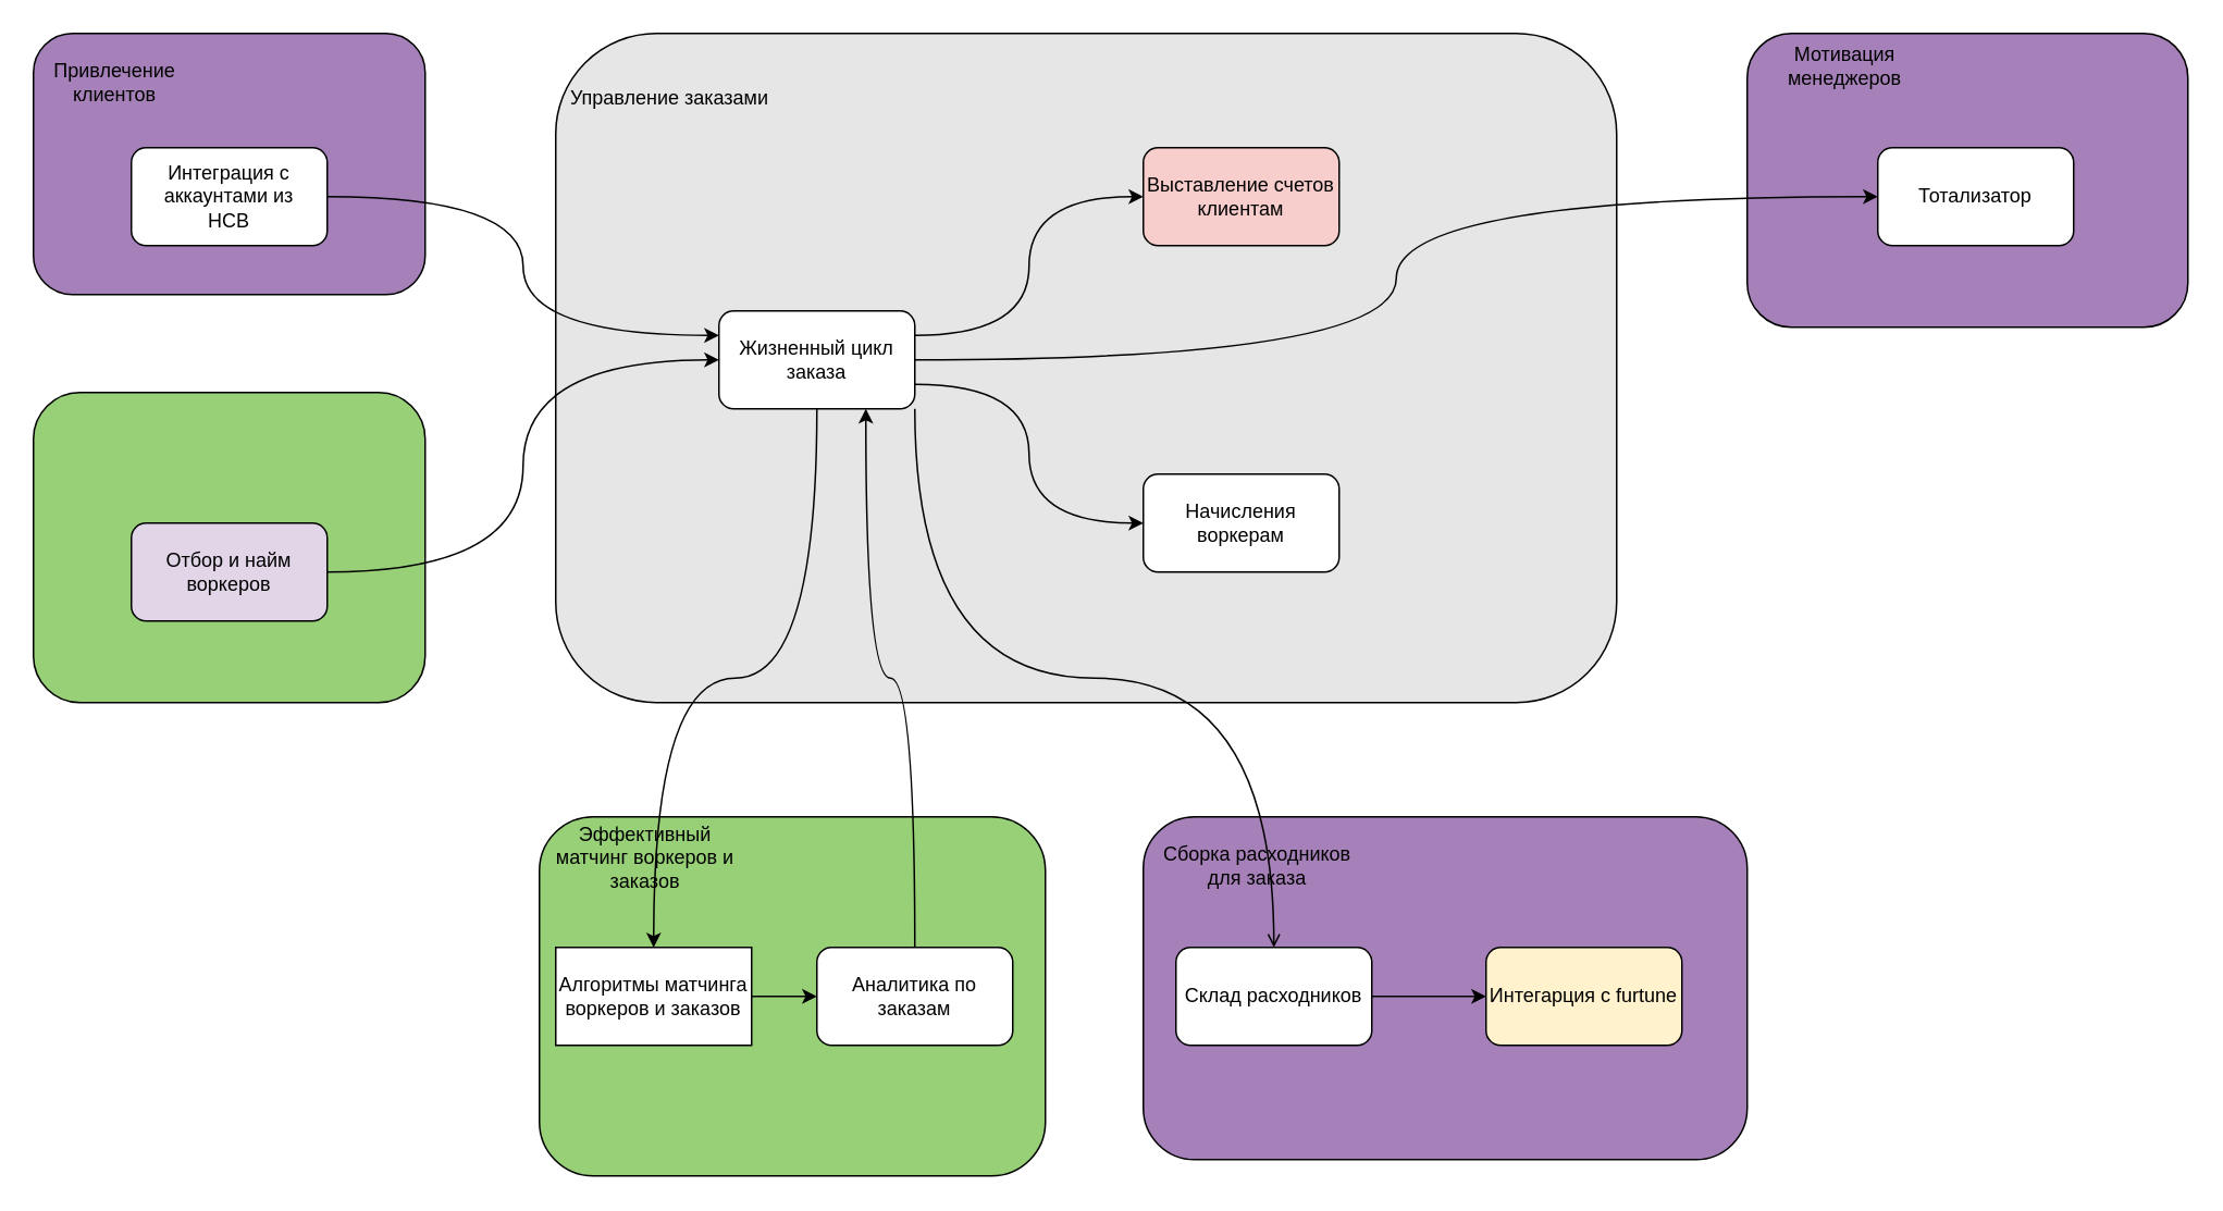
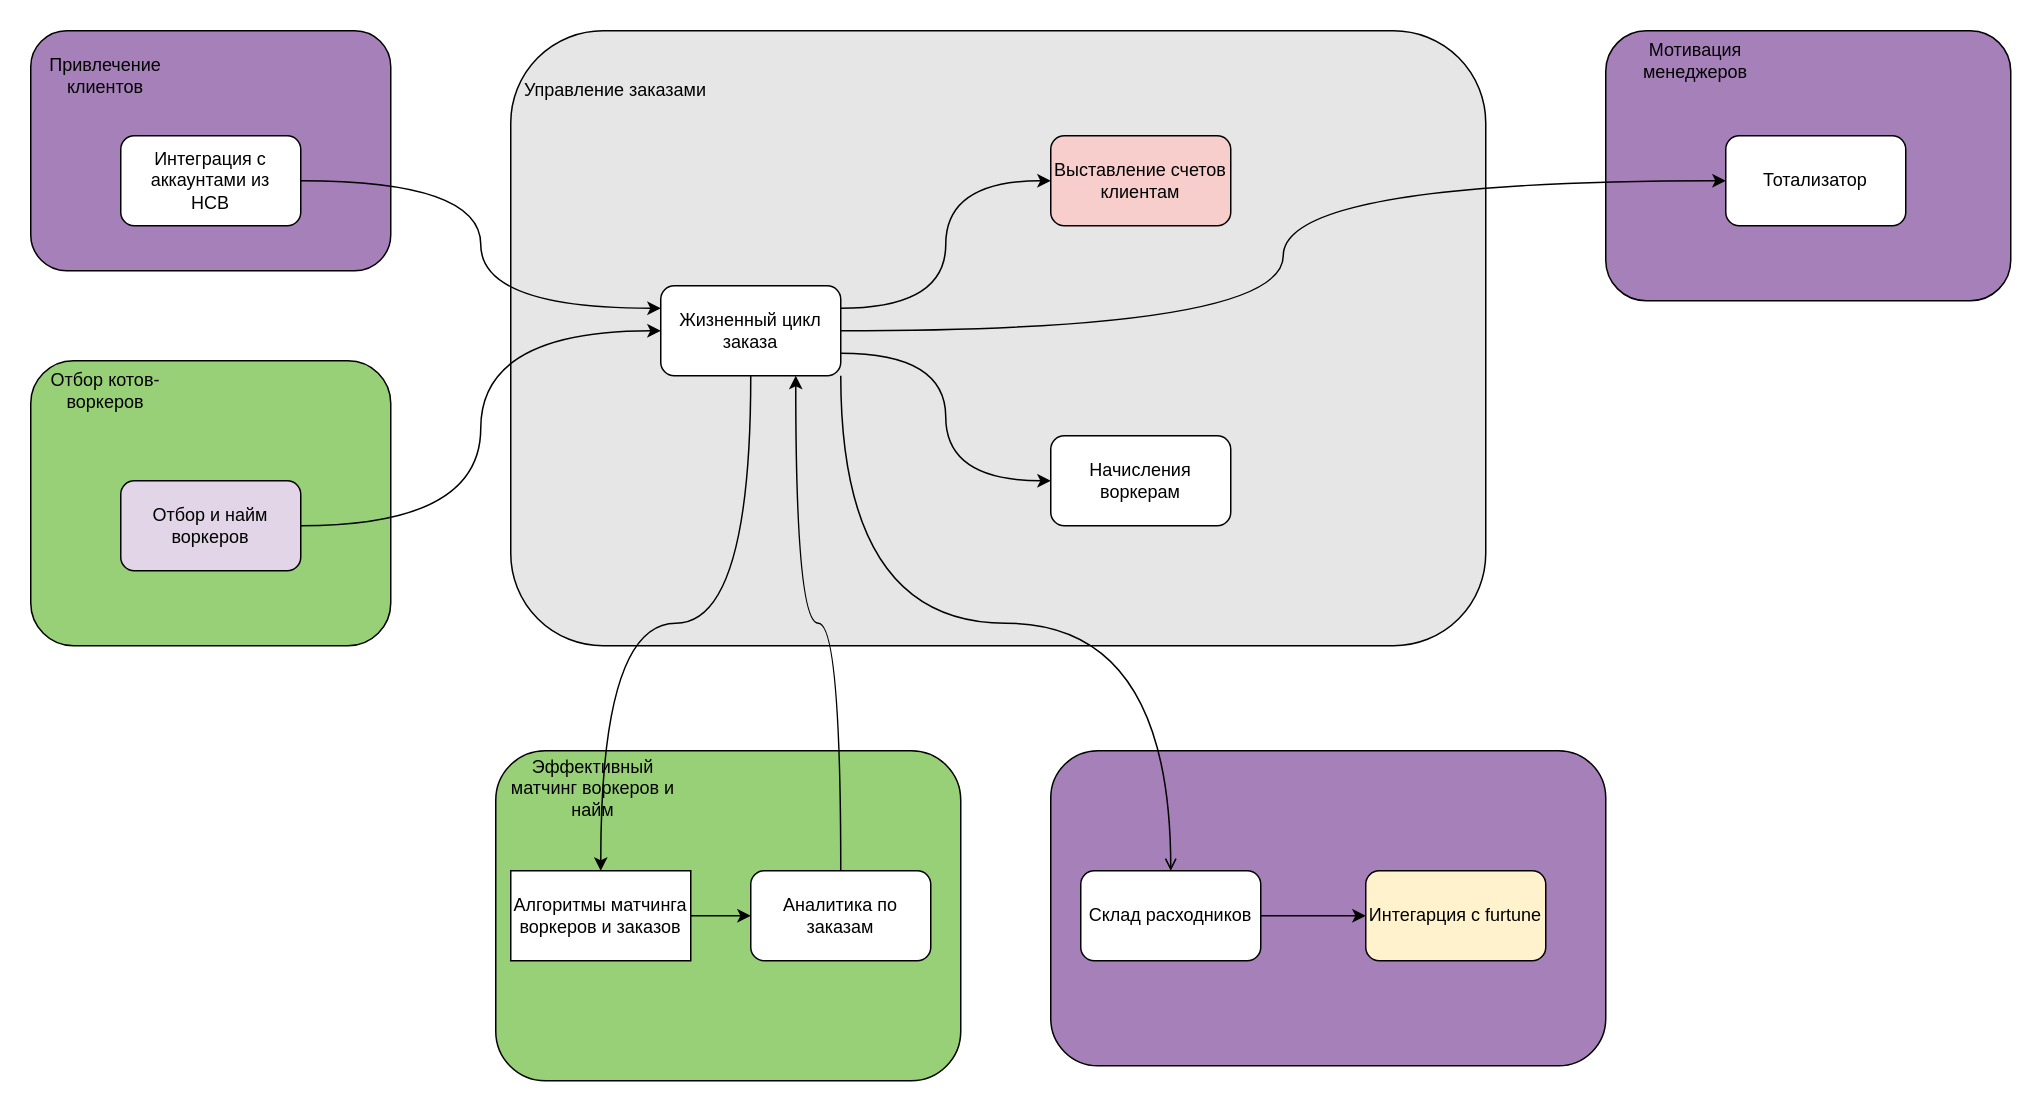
  <mxCell id="0" />
  <mxCell id="1" parent="0" />
  <mxCell id="2" value="" style="rounded=1;whiteSpace=wrap;html=1;fillColor=light-dark(#97D077,var(--ge-dark-color, #121212));" parent="1" vertex="1"><mxGeometry x="20" y="240" width="240" height="190" as="geometry" /></mxCell>
  <mxCell id="3" value="" style="rounded=1;whiteSpace=wrap;html=1;fillColor=light-dark(#A680B8,var(--ge-dark-color, #121212));" parent="1" vertex="1"><mxGeometry x="700" y="500" width="370" height="210" as="geometry" /></mxCell>
  <mxCell id="4" value="" style="rounded=1;whiteSpace=wrap;html=1;fillColor=light-dark(#E6E6E6,var(--ge-dark-color, #121212));" parent="1" vertex="1"><mxGeometry x="340" y="20" width="650" height="410" as="geometry" /></mxCell>
  <mxCell id="5" value="" style="rounded=1;whiteSpace=wrap;html=1;fillColor=light-dark(#97D077,var(--ge-dark-color, #121212));" parent="1" vertex="1"><mxGeometry x="330" y="500" width="310" height="220" as="geometry" /></mxCell>
  <mxCell id="6" value="" style="rounded=1;whiteSpace=wrap;html=1;fillColor=light-dark(#A680B8,var(--ge-dark-color, #121212));" parent="1" vertex="1"><mxGeometry x="1070" y="20" width="270" height="180" as="geometry" /></mxCell>
  <mxCell id="7" value="" style="rounded=1;whiteSpace=wrap;html=1;fillColor=light-dark(#A680B8,var(--ge-dark-color, #121212));" parent="1" vertex="1"><mxGeometry x="20" y="20" width="240" height="160" as="geometry" /></mxCell>
  <mxCell id="8" value="Привлечение клиентов" style="text;html=1;align=center;verticalAlign=middle;whiteSpace=wrap;rounded=0;" parent="1" vertex="1"><mxGeometry x="20" y="20" width="100" height="60" as="geometry" /></mxCell>
  <mxCell id="9" style="edgeStyle=orthogonalEdgeStyle;rounded=0;orthogonalLoop=1;jettySize=auto;html=1;entryX=0;entryY=0.25;entryDx=0;entryDy=0;curved=1;" parent="1" source="10" target="30" edge="1"><mxGeometry relative="1" as="geometry" /></mxCell>
  <mxCell id="10" value="Интеграция с аккаунтами из&lt;div&gt;HCB&lt;/div&gt;" style="rounded=1;whiteSpace=wrap;html=1;" parent="1" vertex="1"><mxGeometry x="80" y="90" width="120" height="60" as="geometry" /></mxCell>
+ <mxCell id="11" value="Отбор котов-воркеров" style="text;html=1;align=center;verticalAlign=middle;whiteSpace=wrap;rounded=0;" parent="1" vertex="1"><mxGeometry x="20" y="240" width="100" height="40" as="geometry" /></mxCell>
  <mxCell id="12" style="edgeStyle=orthogonalEdgeStyle;rounded=0;orthogonalLoop=1;jettySize=auto;html=1;entryX=0;entryY=0.5;entryDx=0;entryDy=0;curved=1;" parent="1" source="13" target="30" edge="1"><mxGeometry relative="1" as="geometry" /></mxCell>
  <mxCell id="13" value="Отбор и найм воркеров" style="rounded=1;whiteSpace=wrap;html=1;fillColor=#e1d5e7;" parent="1" vertex="1"><mxGeometry x="80" y="320" width="120" height="60" as="geometry" /></mxCell>
- <mxCell id="14" value="Эффективный матчинг воркеров и заказов" style="text;html=1;align=center;verticalAlign=middle;whiteSpace=wrap;rounded=0;" parent="1" vertex="1"><mxGeometry x="330" y="500" width="130" height="50" as="geometry" /></mxCell>
+ <mxCell id="14" value="Эффективный матчинг воркеров и найм" style="text;html=1;align=center;verticalAlign=middle;whiteSpace=wrap;rounded=0;" parent="1" vertex="1"><mxGeometry x="330" y="500" width="130" height="50" as="geometry" /></mxCell>
  <mxCell id="15" style="edgeStyle=orthogonalEdgeStyle;rounded=0;orthogonalLoop=1;jettySize=auto;html=1;exitX=1;exitY=0.5;exitDx=0;exitDy=0;entryX=0;entryY=0.5;entryDx=0;entryDy=0;" parent="1" source="16" target="18" edge="1"><mxGeometry relative="1" as="geometry" /></mxCell>
  <mxCell id="16" value="Алгоритмы матчинга воркеров и заказов" style="whiteSpace=wrap;html=1;rounded=0;" parent="1" vertex="1"><mxGeometry x="340" y="580" width="120" height="60" as="geometry" /></mxCell>
  <mxCell id="17" style="edgeStyle=orthogonalEdgeStyle;rounded=0;orthogonalLoop=1;jettySize=auto;html=1;entryX=0.75;entryY=1;entryDx=0;entryDy=0;curved=1;" parent="1" source="18" target="30" edge="1"><mxGeometry relative="1" as="geometry" /></mxCell>
  <mxCell id="18" value="Аналитика по заказам" style="rounded=1;whiteSpace=wrap;html=1;" parent="1" vertex="1"><mxGeometry x="500" y="580" width="120" height="60" as="geometry" /></mxCell>
  <mxCell id="19" value="Управление заказами" style="text;html=1;align=center;verticalAlign=middle;whiteSpace=wrap;rounded=0;" parent="1" vertex="1"><mxGeometry x="330" y="20" width="160" height="80" as="geometry" /></mxCell>
- <mxCell id="20" value="Сборка расходников для заказа" style="text;html=1;align=center;verticalAlign=middle;whiteSpace=wrap;rounded=0;" parent="1" vertex="1"><mxGeometry x="700" y="500" width="140" height="60" as="geometry" /></mxCell>
  <mxCell id="21" style="edgeStyle=orthogonalEdgeStyle;rounded=0;orthogonalLoop=1;jettySize=auto;html=1;entryX=0;entryY=0.5;entryDx=0;entryDy=0;" parent="1" source="22" target="33" edge="1"><mxGeometry relative="1" as="geometry" /></mxCell>
  <mxCell id="22" value="Склад расходников" style="rounded=1;whiteSpace=wrap;html=1;" parent="1" vertex="1"><mxGeometry x="720" y="580" width="120" height="60" as="geometry" /></mxCell>
  <mxCell id="23" value="Мотивация менеджеров" style="text;html=1;align=center;verticalAlign=middle;whiteSpace=wrap;rounded=0;" parent="1" vertex="1"><mxGeometry x="1070" y="20" width="120" height="40" as="geometry" /></mxCell>
  <mxCell id="24" value="Тотализатор" style="rounded=1;whiteSpace=wrap;html=1;" parent="1" vertex="1"><mxGeometry x="1150" y="90" width="120" height="60" as="geometry" /></mxCell>
  <mxCell id="25" style="edgeStyle=orthogonalEdgeStyle;rounded=0;orthogonalLoop=1;jettySize=auto;html=1;entryX=0.5;entryY=0;entryDx=0;entryDy=0;curved=1;" parent="1" source="30" target="16" edge="1"><mxGeometry relative="1" as="geometry" /></mxCell>
  <mxCell id="26" style="edgeStyle=orthogonalEdgeStyle;rounded=0;orthogonalLoop=1;jettySize=auto;html=1;exitX=1;exitY=0.25;exitDx=0;exitDy=0;entryX=0;entryY=0.5;entryDx=0;entryDy=0;curved=1;" parent="1" source="30" target="31" edge="1"><mxGeometry relative="1" as="geometry" /></mxCell>
  <mxCell id="27" style="edgeStyle=orthogonalEdgeStyle;rounded=0;orthogonalLoop=1;jettySize=auto;html=1;exitX=1;exitY=0.75;exitDx=0;exitDy=0;entryX=0;entryY=0.5;entryDx=0;entryDy=0;curved=1;" parent="1" source="30" target="32" edge="1"><mxGeometry relative="1" as="geometry" /></mxCell>
  <mxCell id="28" style="edgeStyle=orthogonalEdgeStyle;rounded=0;orthogonalLoop=1;jettySize=auto;html=1;exitX=1;exitY=1;exitDx=0;exitDy=0;entryX=0.5;entryY=0;entryDx=0;entryDy=0;curved=1;endArrow=open;" parent="1" source="30" target="22" edge="1"><mxGeometry relative="1" as="geometry" /></mxCell>
  <mxCell id="29" style="edgeStyle=orthogonalEdgeStyle;rounded=0;orthogonalLoop=1;jettySize=auto;html=1;exitX=1;exitY=0.5;exitDx=0;exitDy=0;entryX=0;entryY=0.5;entryDx=0;entryDy=0;curved=1;" parent="1" source="30" target="24" edge="1"><mxGeometry relative="1" as="geometry" /></mxCell>
  <mxCell id="30" value="Жизненный цикл заказа" style="rounded=1;whiteSpace=wrap;html=1;" parent="1" vertex="1"><mxGeometry x="440" y="190" width="120" height="60" as="geometry" /></mxCell>
  <mxCell id="31" value="Выставление счетов клиентам" style="rounded=1;whiteSpace=wrap;html=1;fillColor=#f8cecc;" parent="1" vertex="1"><mxGeometry x="700" y="90" width="120" height="60" as="geometry" /></mxCell>
  <mxCell id="32" value="Начисления воркерам" style="rounded=1;whiteSpace=wrap;html=1;" parent="1" vertex="1"><mxGeometry x="700" y="290" width="120" height="60" as="geometry" /></mxCell>
  <mxCell id="33" value="Интегарция с furtune" style="rounded=1;whiteSpace=wrap;html=1;fillColor=#fff2cc;" parent="1" vertex="1"><mxGeometry x="910" y="580" width="120" height="60" as="geometry" /></mxCell>
